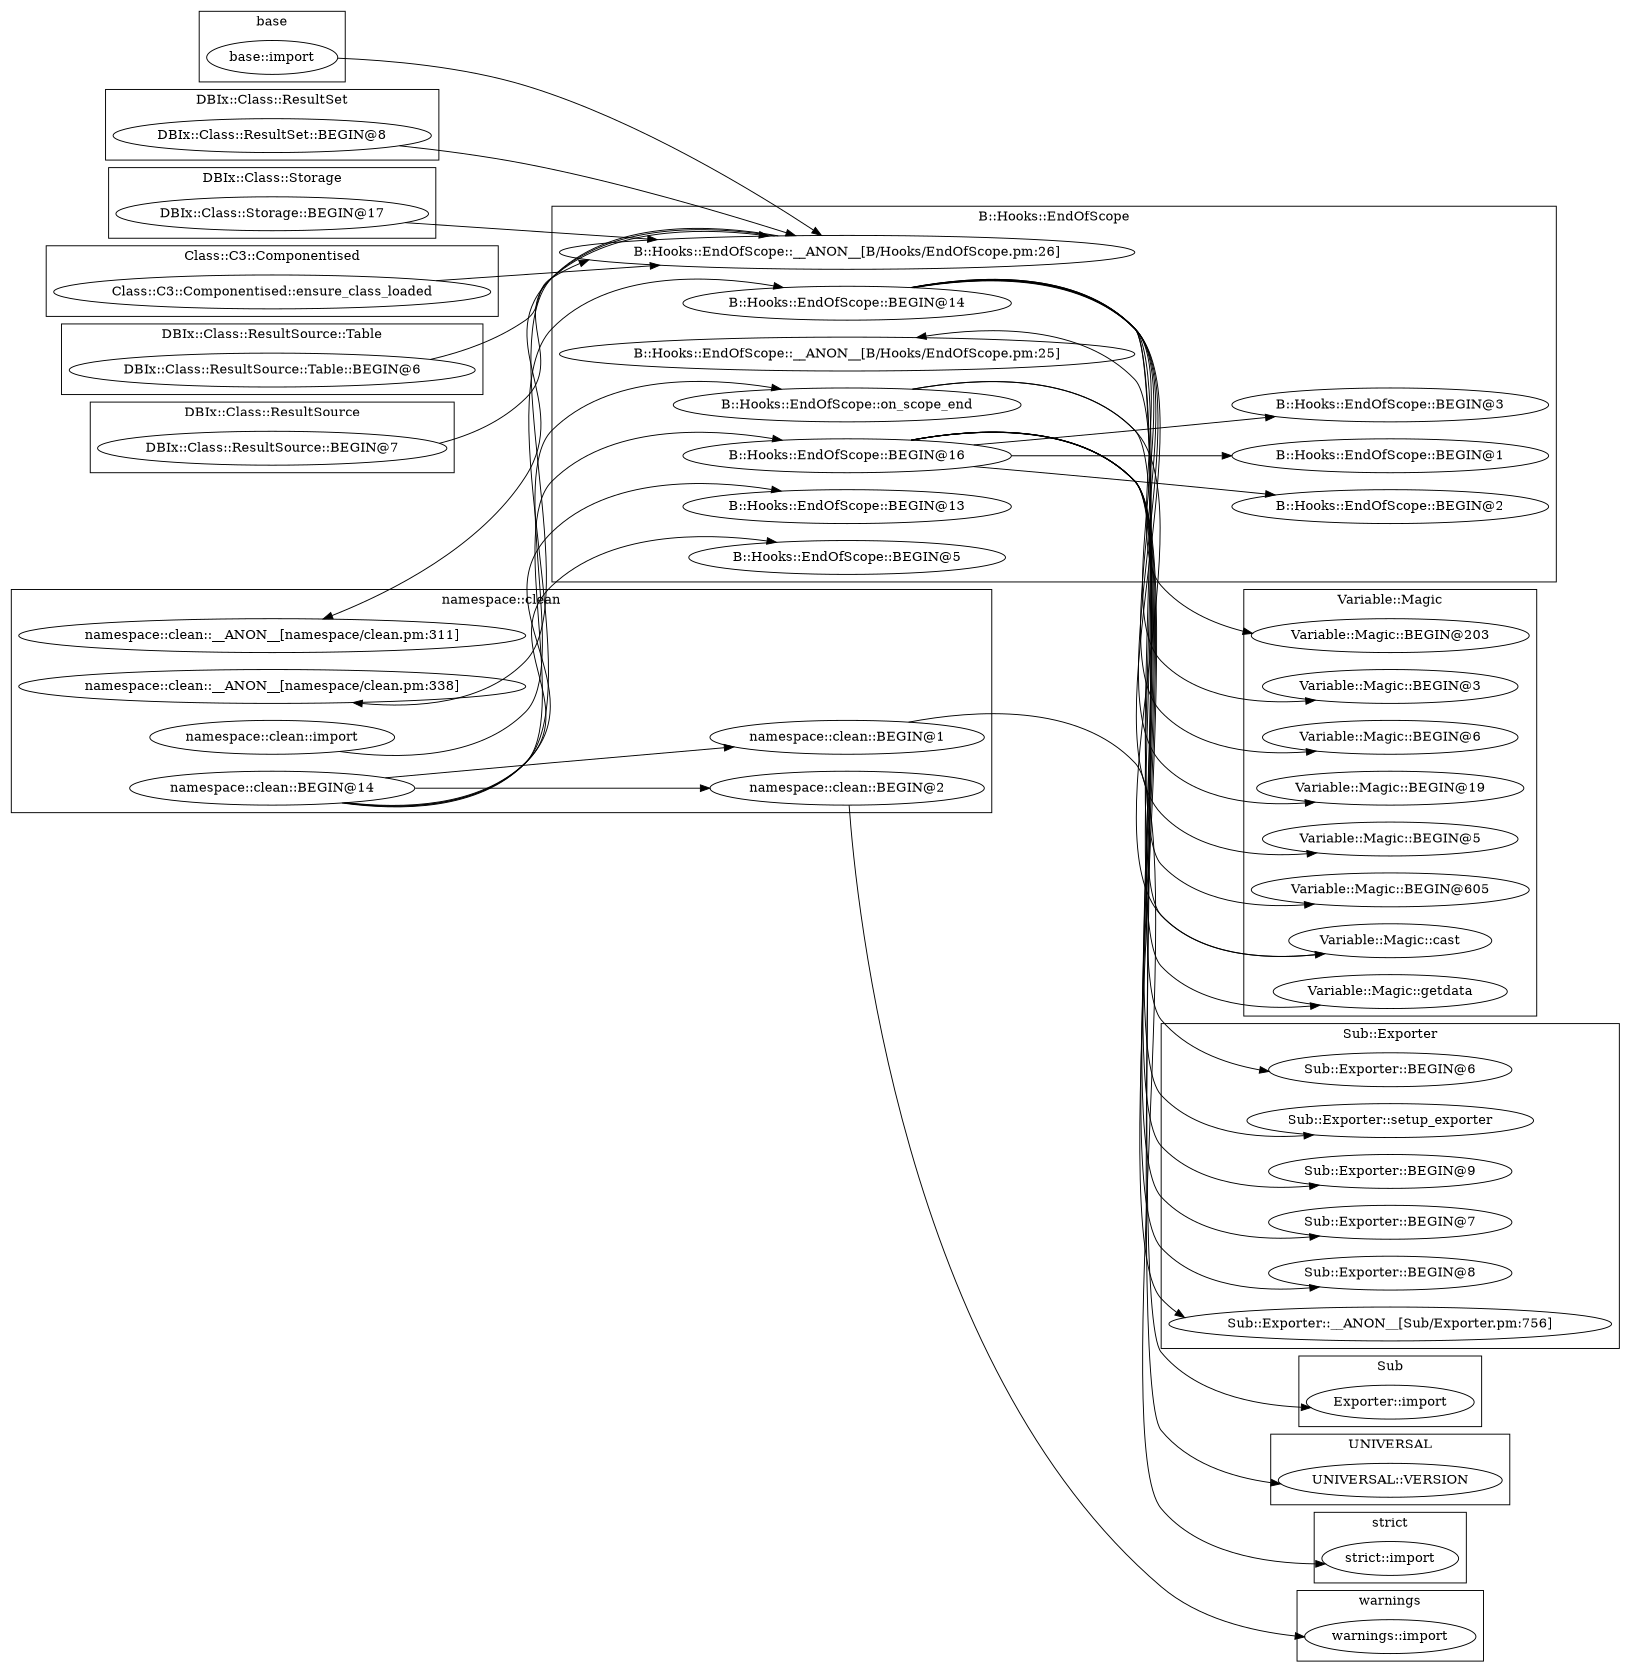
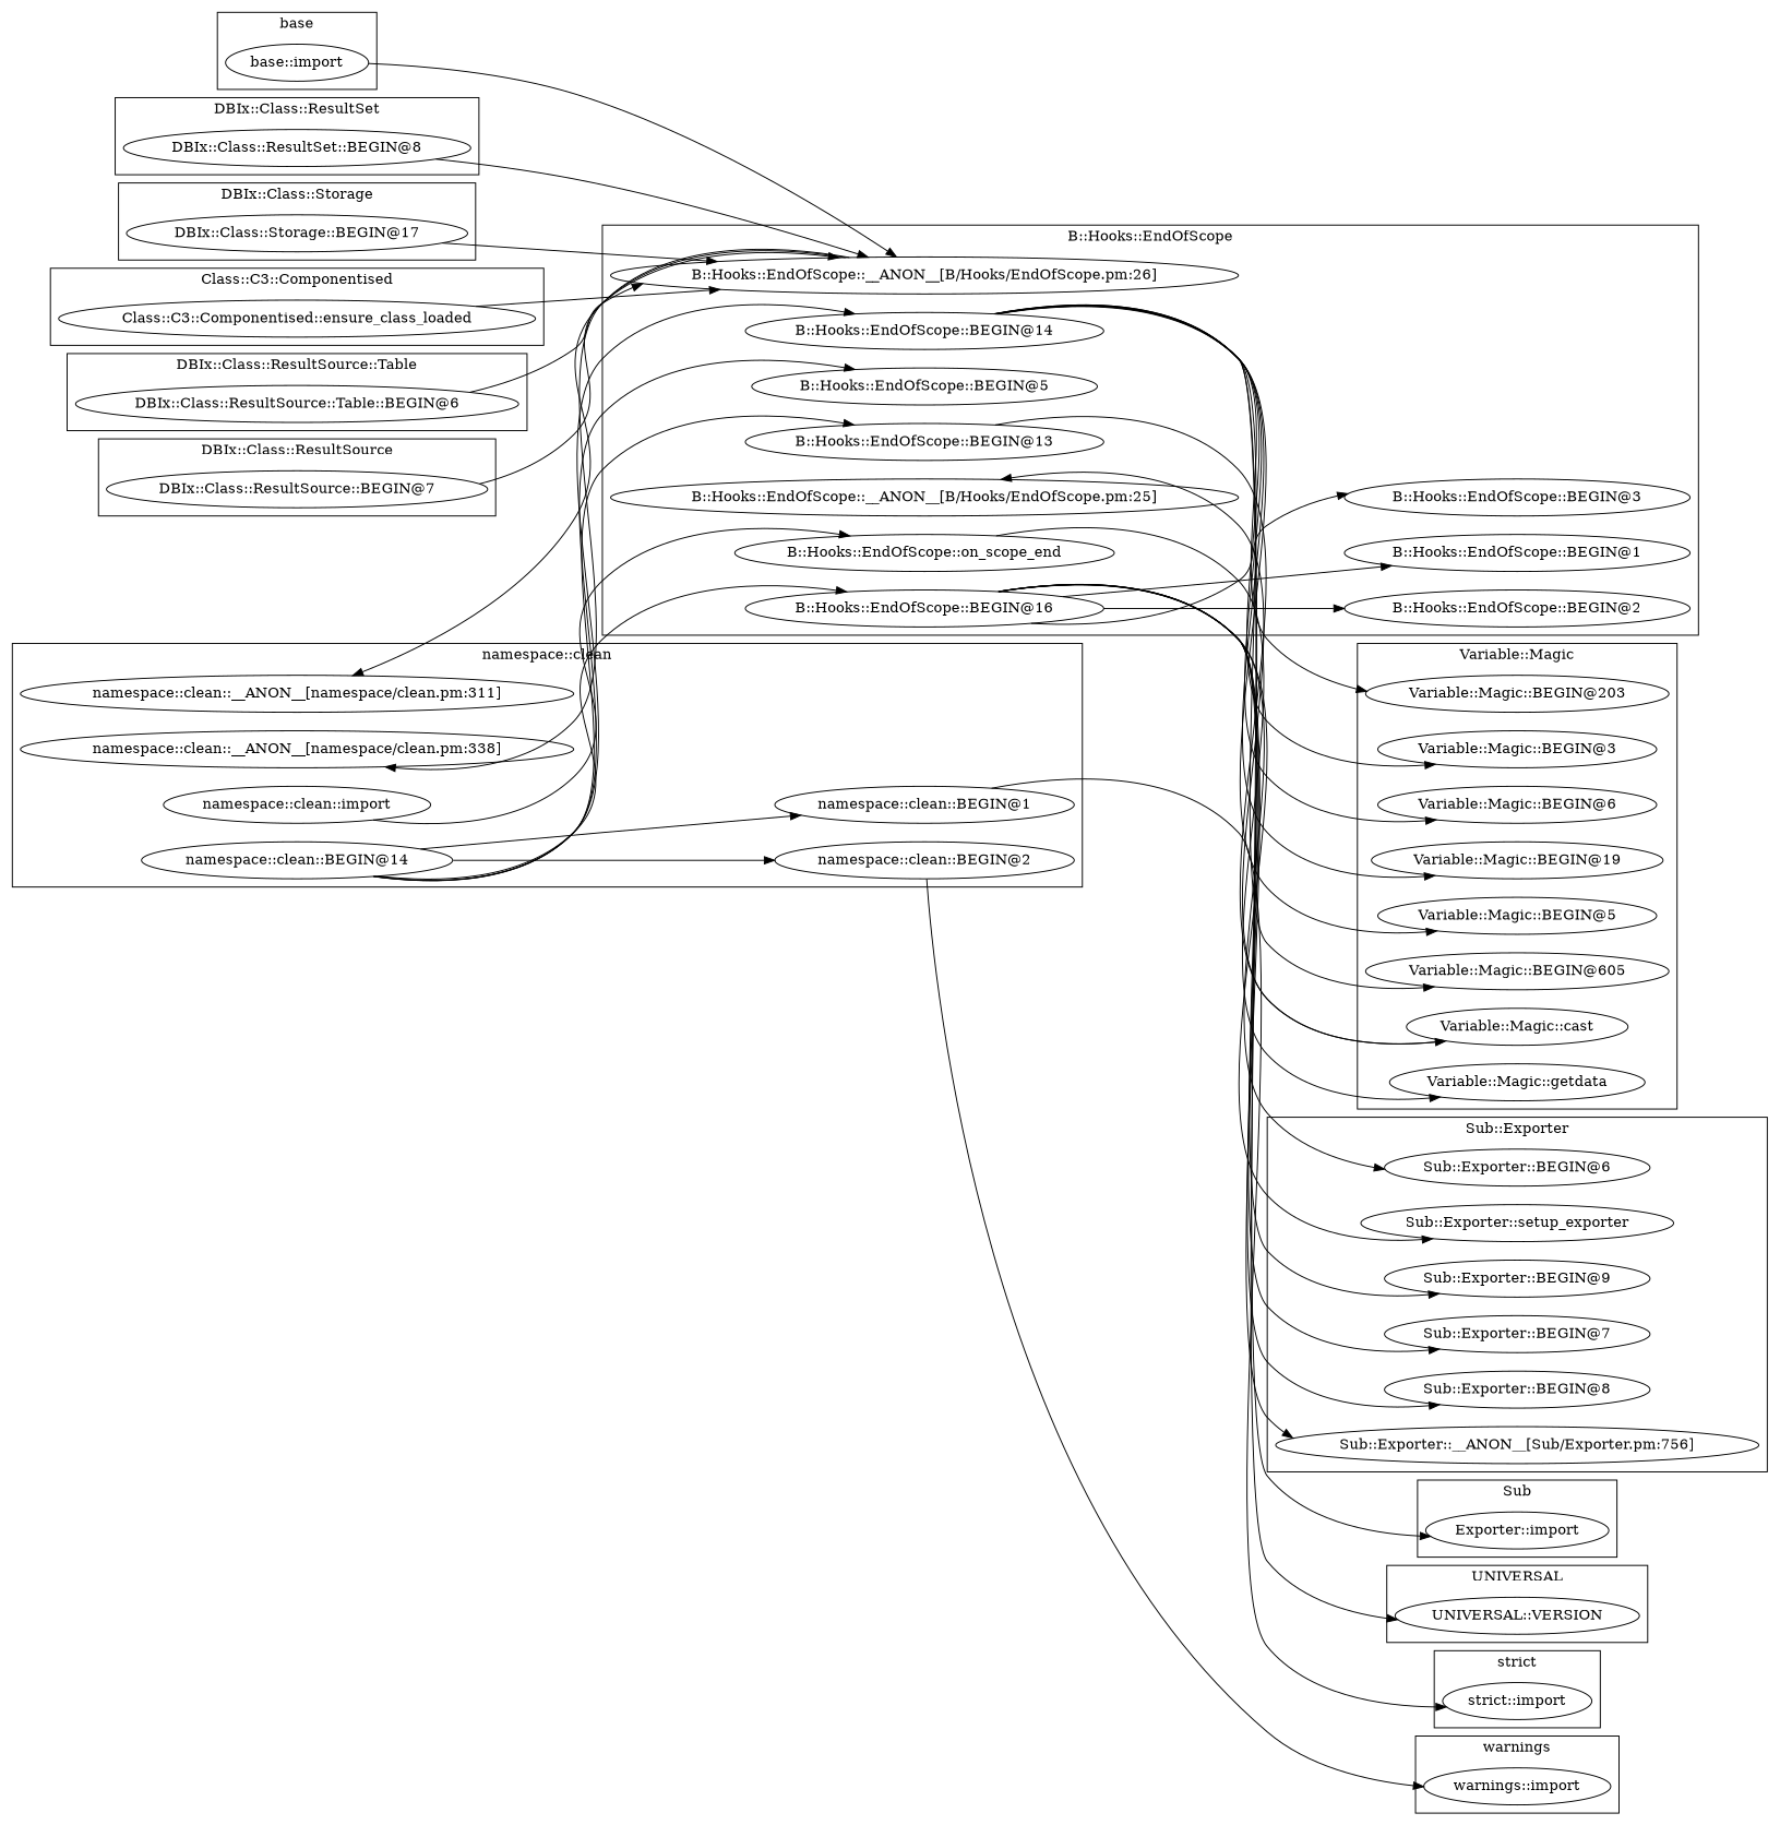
  digraph {
    rankdir=LR
    "Sub::Exporter::BEGIN@7"
    "Sub::Exporter::BEGIN@8"
    "Sub::Exporter::__ANON__[Sub/Exporter.pm:756]"
    "Sub::Exporter::BEGIN@6"
    "Sub::Exporter::setup_exporter"
    "Sub::Exporter::BEGIN@9"
    "base::import"
    "warnings::import"
    "strict::import"
    "Variable::Magic::BEGIN@19"
    "Variable::Magic::BEGIN@5"
    "Variable::Magic::BEGIN@605"
    "Variable::Magic::BEGIN@203"
    "Variable::Magic::BEGIN@3"
    "Variable::Magic::cast"
    "Variable::Magic::getdata"
    "Variable::Magic::BEGIN@6"
    "DBIx::Class::ResultSet::BEGIN@8"
    "DBIx::Class::Storage::BEGIN@17"
    "Exporter::import"
    "B::Hooks::EndOfScope::BEGIN@16"
    "B::Hooks::EndOfScope::BEGIN@2"
    "B::Hooks::EndOfScope::__ANON__[B/Hooks/EndOfScope.pm:26]"
    "B::Hooks::EndOfScope::BEGIN@1"
    "B::Hooks::EndOfScope::BEGIN@14"
    "B::Hooks::EndOfScope::on_scope_end"
    "B::Hooks::EndOfScope::BEGIN@3"
    "B::Hooks::EndOfScope::BEGIN@13"
    "B::Hooks::EndOfScope::__ANON__[B/Hooks/EndOfScope.pm:25]"
    "B::Hooks::EndOfScope::BEGIN@5"
    "Class::C3::Componentised::ensure_class_loaded"
    "DBIx::Class::ResultSource::Table::BEGIN@6"
    "UNIVERSAL::VERSION"
    "DBIx::Class::ResultSource::BEGIN@7"
    "namespace::clean::import"
    "namespace::clean::BEGIN@14"
    "namespace::clean::BEGIN@1"
    "namespace::clean::__ANON__[namespace/clean.pm:311]"
    "namespace::clean::BEGIN@2"
    "namespace::clean::__ANON__[namespace/clean.pm:338]"
    subgraph cluster_1 {
      label="Sub::Exporter"
      "Sub::Exporter::BEGIN@7"
      "Sub::Exporter::BEGIN@8"
      "Sub::Exporter::__ANON__[Sub/Exporter.pm:756]"
      "Sub::Exporter::BEGIN@6"
      "Sub::Exporter::setup_exporter"
      "Sub::Exporter::BEGIN@9"
    }
    subgraph cluster_2 {
      label=base
      "base::import"
    }
    subgraph cluster_3 {
      label=warnings
      "warnings::import"
    }
    subgraph cluster_4 {
      label="strict"
      "strict::import"
    }
    subgraph cluster_5 {
      label="Variable::Magic"
      "Variable::Magic::BEGIN@19"
      "Variable::Magic::BEGIN@5"
      "Variable::Magic::BEGIN@605"
      "Variable::Magic::BEGIN@203"
      "Variable::Magic::BEGIN@3"
      "Variable::Magic::cast"
      "Variable::Magic::getdata"
      "Variable::Magic::BEGIN@6"
    }
    subgraph cluster_6 {
      label="DBIx::Class::ResultSet"
      "DBIx::Class::ResultSet::BEGIN@8"
    }
    subgraph cluster_7 {
      label="DBIx::Class::Storage"
      "DBIx::Class::Storage::BEGIN@17"
    }
    subgraph cluster_8 {
      label=Sub
      "Exporter::import"
    }
    subgraph cluster_9 {
      label="B::Hooks::EndOfScope"
      "B::Hooks::EndOfScope::BEGIN@16"
      "B::Hooks::EndOfScope::BEGIN@2"
      "B::Hooks::EndOfScope::__ANON__[B/Hooks/EndOfScope.pm:26]"
      "B::Hooks::EndOfScope::BEGIN@1"
      "B::Hooks::EndOfScope::BEGIN@14"
      "B::Hooks::EndOfScope::on_scope_end"
      "B::Hooks::EndOfScope::BEGIN@3"
      "B::Hooks::EndOfScope::BEGIN@13"
      "B::Hooks::EndOfScope::__ANON__[B/Hooks/EndOfScope.pm:25]"
      "B::Hooks::EndOfScope::BEGIN@5"
    }
    subgraph cluster_10 {
      label="Class::C3::Componentised"
      "Class::C3::Componentised::ensure_class_loaded"
    }
    subgraph cluster_11 {
      label="DBIx::Class::ResultSource::Table"
      "DBIx::Class::ResultSource::Table::BEGIN@6"
    }
    subgraph cluster_12 {
      label=UNIVERSAL
      "UNIVERSAL::VERSION"
    }
    subgraph cluster_13 {
      label="DBIx::Class::ResultSource"
      "DBIx::Class::ResultSource::BEGIN@7"
    }
    subgraph cluster_14 {
      label="namespace::clean"
      "namespace::clean::import"
      "namespace::clean::BEGIN@14"
      "namespace::clean::BEGIN@1"
      "namespace::clean::__ANON__[namespace/clean.pm:311]"
      "namespace::clean::BEGIN@2"
      "namespace::clean::__ANON__[namespace/clean.pm:338]"
    }
    "base::import" -> "B::Hooks::EndOfScope::__ANON__[B/Hooks/EndOfScope.pm:26]"
    "Variable::Magic::cast" -> "B::Hooks::EndOfScope::__ANON__[B/Hooks/EndOfScope.pm:25]"
    "DBIx::Class::ResultSet::BEGIN@8" -> "B::Hooks::EndOfScope::__ANON__[B/Hooks/EndOfScope.pm:26]"
    "DBIx::Class::Storage::BEGIN@17" -> "B::Hooks::EndOfScope::__ANON__[B/Hooks/EndOfScope.pm:26]"
    "B::Hooks::EndOfScope::BEGIN@16" -> "Sub::Exporter::BEGIN@7"
    "B::Hooks::EndOfScope::BEGIN@16" -> "Sub::Exporter::BEGIN@8"
    "B::Hooks::EndOfScope::BEGIN@16" -> "Sub::Exporter::__ANON__[Sub/Exporter.pm:756]"
    "B::Hooks::EndOfScope::BEGIN@16" -> "Sub::Exporter::BEGIN@6"
    "B::Hooks::EndOfScope::BEGIN@16" -> "Sub::Exporter::setup_exporter"
    "B::Hooks::EndOfScope::BEGIN@16" -> "Sub::Exporter::BEGIN@9"
    "B::Hooks::EndOfScope::BEGIN@16" -> "B::Hooks::EndOfScope::BEGIN@2"
    "B::Hooks::EndOfScope::BEGIN@16" -> "B::Hooks::EndOfScope::BEGIN@1"
    "B::Hooks::EndOfScope::BEGIN@16" -> "B::Hooks::EndOfScope::BEGIN@3"
    "B::Hooks::EndOfScope::__ANON__[B/Hooks/EndOfScope.pm:26]" -> "namespace::clean::__ANON__[namespace/clean.pm:311]"
    "B::Hooks::EndOfScope::__ANON__[B/Hooks/EndOfScope.pm:26]" -> "namespace::clean::__ANON__[namespace/clean.pm:338]"
    "B::Hooks::EndOfScope::BEGIN@14" -> "Variable::Magic::BEGIN@19"
    "B::Hooks::EndOfScope::BEGIN@14" -> "Variable::Magic::BEGIN@5"
    "B::Hooks::EndOfScope::BEGIN@14" -> "Variable::Magic::BEGIN@605"
    "B::Hooks::EndOfScope::BEGIN@14" -> "Variable::Magic::BEGIN@203"
    "B::Hooks::EndOfScope::BEGIN@14" -> "Variable::Magic::BEGIN@3"
    "B::Hooks::EndOfScope::BEGIN@14" -> "Variable::Magic::BEGIN@6"
    "B::Hooks::EndOfScope::BEGIN@14" -> "Exporter::import"
    "B::Hooks::EndOfScope::BEGIN@14" -> "UNIVERSAL::VERSION"
-   "B::Hooks::EndOfScope::on_scope_end" -> "Variable::Magic::cast"
+   "B::Hooks::EndOfScope::BEGIN@13" -> "Variable::Magic::cast"
    "B::Hooks::EndOfScope::on_scope_end" -> "Variable::Magic::getdata"
    "Class::C3::Componentised::ensure_class_loaded" -> "B::Hooks::EndOfScope::__ANON__[B/Hooks/EndOfScope.pm:26]"
    "DBIx::Class::ResultSource::Table::BEGIN@6" -> "B::Hooks::EndOfScope::__ANON__[B/Hooks/EndOfScope.pm:26]"
    "DBIx::Class::ResultSource::BEGIN@7" -> "B::Hooks::EndOfScope::__ANON__[B/Hooks/EndOfScope.pm:26]"
    "namespace::clean::import" -> "B::Hooks::EndOfScope::on_scope_end"
    "namespace::clean::BEGIN@14" -> "B::Hooks::EndOfScope::BEGIN@16"
    "namespace::clean::BEGIN@14" -> "B::Hooks::EndOfScope::BEGIN@14"
    "namespace::clean::BEGIN@14" -> "B::Hooks::EndOfScope::BEGIN@13"
    "namespace::clean::BEGIN@14" -> "B::Hooks::EndOfScope::BEGIN@5"
    "namespace::clean::BEGIN@14" -> "namespace::clean::BEGIN@1"
    "namespace::clean::BEGIN@14" -> "namespace::clean::BEGIN@2"
    "namespace::clean::BEGIN@1" -> "strict::import"
    "namespace::clean::BEGIN@2" -> "warnings::import"
  }
